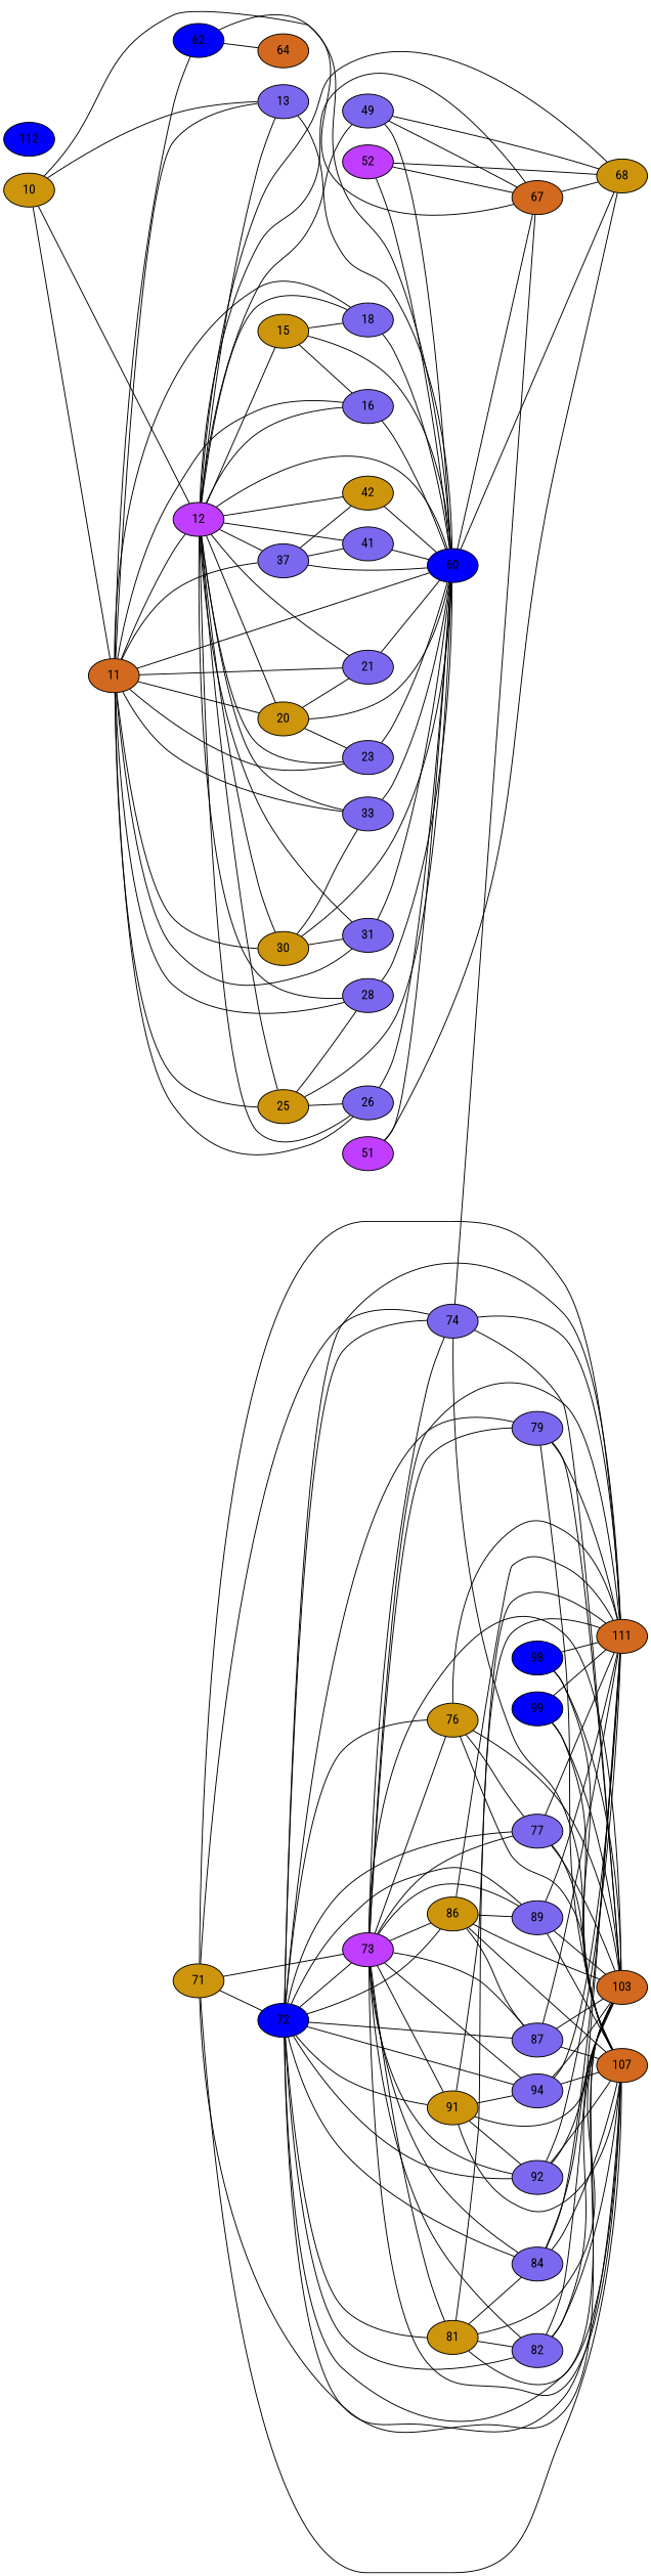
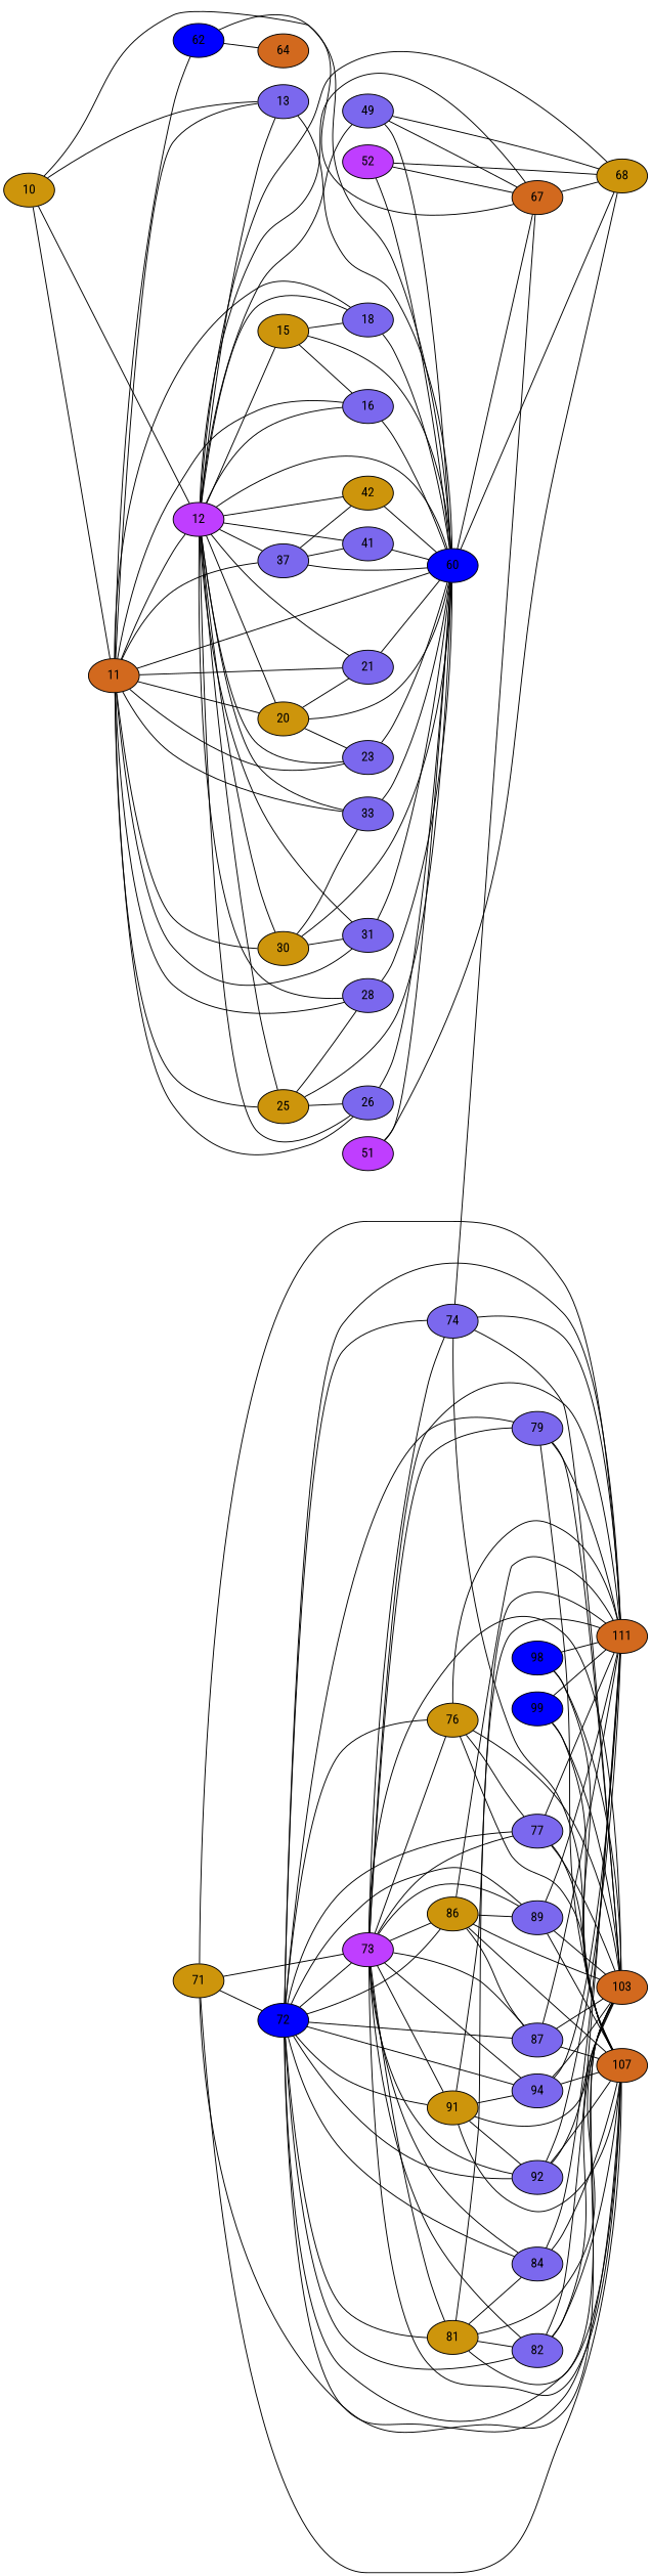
  strict graph {
    fontname="Roboto Condensed"
    rankdir=LR
    node [fillcolor=mediumslateblue fontname="Roboto Condensed" style=filled]
    edge [fontname="Roboto Condensed"]
    n1 [fillcolor=darkgoldenrod3 label=10]
    n2 [fillcolor=chocolate label=11]
    n3 [fillcolor=darkorchid1 label=12]
    n4 [fillcolor=blue1 label=60]
    n5 [label=13]
    n6 [label=33]
    n7 [label=37]
    n8 [label=16]
    n9 [label=18]
    n10 [fillcolor=darkgoldenrod3 label=20]
    n11 [label=21]
    n12 [label=23]
    n13 [fillcolor=darkgoldenrod3 label=25]
    n14 [label=26]
    n15 [label=28]
    n16 [fillcolor=darkgoldenrod3 label=30]
    n17 [label=31]
    n18 [fillcolor=blue1 label=62]
    n19 [fillcolor=darkgoldenrod3 label=15]
    n20 [fillcolor=chocolate label=67]
    n21 [fillcolor=darkgoldenrod3 label=68]
    n22 [label=41]
    n23 [fillcolor=darkgoldenrod3 label=42]
    n24 [label=49]
    n25 [fillcolor=darkorchid1 label=51]
    n26 [fillcolor=darkorchid1 label=52]
    n27 [fillcolor=chocolate label=64]
    n28 [fillcolor=darkgoldenrod3 label=71]
    n29 [fillcolor=chocolate label=103]
    n30 [fillcolor=blue1 label=72]
    n31 [fillcolor=darkorchid1 label=73]
    n32 [label=74]
    n33 [fillcolor=chocolate label=107]
    n34 [fillcolor=chocolate label=111]
    n35 [fillcolor=darkgoldenrod3 label=76]
    n36 [label=77]
    n37 [label=79]
    n38 [fillcolor=darkgoldenrod3 label=81]
    n39 [label=82]
    n40 [label=84]
    n41 [fillcolor=darkgoldenrod3 label=86]
    n42 [label=87]
    n43 [label=89]
    n44 [fillcolor=darkgoldenrod3 label=91]
    n45 [label=92]
    n46 [label=94]
    n47 [fillcolor=blue1 label=98]
    n48 [fillcolor=blue1 label=99]
-   n49 [fillcolor=blue1 label=112]
    n1 -- n2
    n1 -- n3
    n1 -- n4
    n1 -- n5
    n2 -- n3
    n2 -- n4
    n2 -- n5
    n2 -- n6
    n2 -- n7
    n2 -- n8
    n2 -- n9
    n2 -- n10
    n2 -- n11
    n2 -- n12
    n2 -- n13
    n2 -- n14
    n2 -- n15
    n2 -- n16
    n2 -- n17
    n2 -- n18
    n3 -- n4
    n3 -- n5
    n3 -- n6
    n3 -- n7
    n3 -- n8
    n3 -- n9
    n3 -- n10
    n3 -- n11
    n3 -- n12
    n3 -- n13
    n3 -- n14
    n3 -- n15
    n3 -- n16
    n3 -- n17
    n3 -- n19
    n3 -- n20
    n3 -- n21
    n3 -- n22
    n3 -- n23
    n3 -- n24
    n4 -- n20
    n4 -- n21
    n5 -- n4
    n6 -- n4
    n7 -- n4
    n7 -- n22
    n7 -- n23
    n8 -- n4
    n9 -- n4
    n10 -- n4
    n10 -- n11
    n10 -- n12
    n11 -- n4
    n12 -- n4
    n13 -- n4
    n13 -- n14
    n13 -- n15
    n14 -- n4
    n15 -- n4
    n16 -- n4
    n16 -- n6
    n16 -- n17
    n17 -- n4
    n18 -- n20
    n18 -- n27
    n19 -- n4
    n19 -- n8
    n19 -- n9
    n20 -- n21
    n22 -- n4
    n23 -- n4
    n24 -- n4
    n24 -- n20
    n24 -- n21
    n25 -- n4
    n25 -- n21
    n26 -- n4
    n26 -- n20
    n26 -- n21
    n28 -- n29
    n28 -- n30
    n28 -- n31
-   n28 -- n32
    n28 -- n33
    n28 -- n34
    n30 -- n29
    n30 -- n31
    n30 -- n32
    n30 -- n33
    n30 -- n34
    n30 -- n35
    n30 -- n36
    n30 -- n37
    n30 -- n38
    n30 -- n39
    n30 -- n40
    n30 -- n41
    n30 -- n42
    n30 -- n43
    n30 -- n44
    n30 -- n45
    n30 -- n46
    n31 -- n29
    n31 -- n32
    n31 -- n33
    n31 -- n34
    n31 -- n35
    n31 -- n36
    n31 -- n37
    n31 -- n38
    n31 -- n39
    n31 -- n40
    n31 -- n41
    n31 -- n42
    n31 -- n43
    n31 -- n44
    n31 -- n45
    n31 -- n46
    n32 -- n20
    n32 -- n29
    n32 -- n33
    n32 -- n34
    n35 -- n29
    n35 -- n33
    n35 -- n34
    n35 -- n36
    n36 -- n29
    n36 -- n33
    n36 -- n34
    n37 -- n29
    n37 -- n33
    n37 -- n34
    n38 -- n29
    n38 -- n33
    n38 -- n34
    n38 -- n39
    n38 -- n40
    n39 -- n29
    n39 -- n33
    n39 -- n34
-   n40 -- n29
    n40 -- n33
    n40 -- n34
    n41 -- n29
    n41 -- n33
    n41 -- n34
    n41 -- n42
    n41 -- n43
    n42 -- n29
    n42 -- n33
    n42 -- n34
    n43 -- n29
    n43 -- n33
    n43 -- n34
    n44 -- n29
    n44 -- n33
    n44 -- n34
    n44 -- n45
    n44 -- n46
    n45 -- n29
    n45 -- n33
    n45 -- n34
    n46 -- n29
    n46 -- n33
    n46 -- n34
    n47 -- n29
    n47 -- n33
    n47 -- n34
    n48 -- n29
    n48 -- n33
    n48 -- n34
  }
